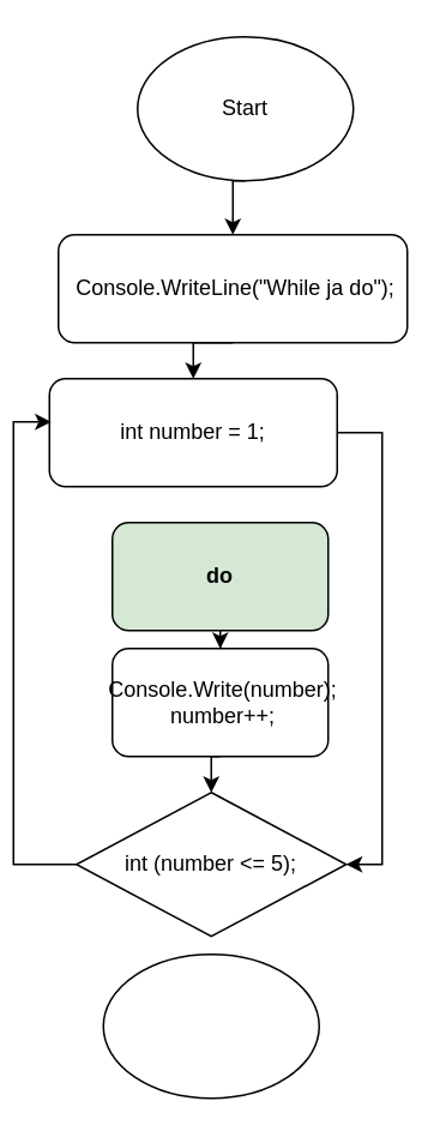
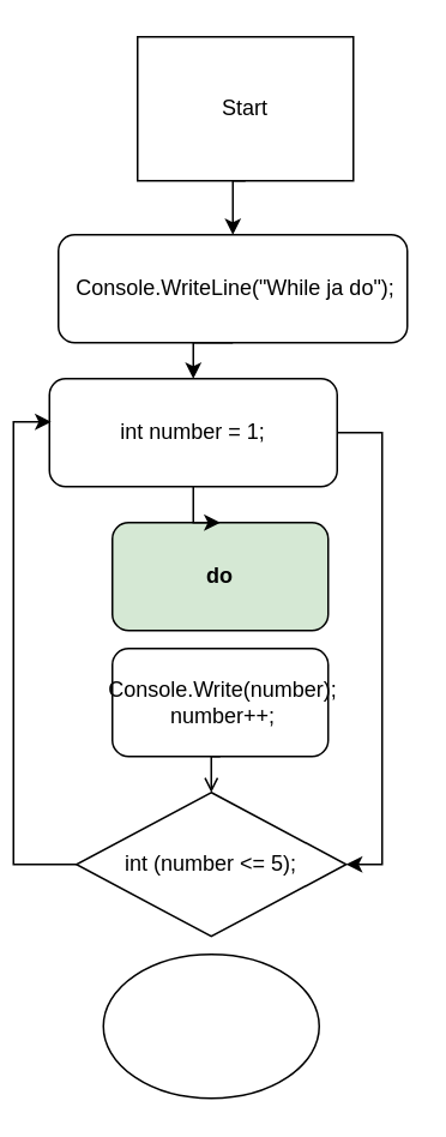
  <mxCell id="0" />
  <mxCell id="1" parent="0" />
  <mxCell id="2" style="edgeStyle=orthogonalEdgeStyle;rounded=0;orthogonalLoop=1;jettySize=auto;html=1;exitX=0.5;exitY=1;exitDx=0;exitDy=0;entryX=0.5;entryY=0;entryDx=0;entryDy=0;" edge="1" parent="1" source="3" target="10"><mxGeometry relative="1" as="geometry" /></mxCell>
  <mxCell id="3" value="&amp;nbsp;Console.WriteLine(&quot;While ja do&quot;);" style="rounded=1;whiteSpace=wrap;html=1;" vertex="1" parent="1"><mxGeometry x="25" y="130" width="194" height="60" as="geometry" /></mxCell>
  <mxCell id="4" style="edgeStyle=orthogonalEdgeStyle;rounded=0;orthogonalLoop=1;jettySize=auto;html=1;exitX=0.5;exitY=1;exitDx=0;exitDy=0;entryX=0.5;entryY=0;entryDx=0;entryDy=0;" edge="1" parent="1" source="5" target="3"><mxGeometry relative="1" as="geometry" /></mxCell>
- <mxCell id="5" value="Start" style="ellipse;whiteSpace=wrap;html=1;" vertex="1" parent="1"><mxGeometry x="69" y="20" width="120" height="80" as="geometry" /></mxCell>
- <mxCell id="6" style="edgeStyle=orthogonalEdgeStyle;rounded=0;orthogonalLoop=1;jettySize=auto;html=1;exitX=0.5;exitY=1;exitDx=0;exitDy=0;" edge="1" parent="1" source="7" target="13"><mxGeometry relative="1" as="geometry" /></mxCell>
+ <mxCell id="5" value="Start" style="whiteSpace=wrap;html=1;rounded=0;" vertex="1" parent="1"><mxGeometry x="69" y="20" width="120" height="80" as="geometry" /></mxCell>
  <mxCell id="7" value="&lt;b&gt;do&lt;/b&gt;" style="rounded=1;whiteSpace=wrap;html=1;fillColor=#d5e8d4;" vertex="1" parent="1"><mxGeometry x="55" y="290" width="120" height="60" as="geometry" /></mxCell>
+ <mxCell id="8" style="edgeStyle=orthogonalEdgeStyle;rounded=0;orthogonalLoop=1;jettySize=auto;html=1;exitX=0.5;exitY=1;exitDx=0;exitDy=0;" edge="1" parent="1" source="10" target="7"><mxGeometry relative="1" as="geometry" /></mxCell>
  <mxCell id="9" style="edgeStyle=orthogonalEdgeStyle;rounded=0;orthogonalLoop=1;jettySize=auto;html=1;exitX=1;exitY=0.5;exitDx=0;exitDy=0;entryX=1;entryY=0.5;entryDx=0;entryDy=0;" edge="1" parent="1" source="10" target="11"><mxGeometry relative="1" as="geometry" /></mxCell>
  <mxCell id="10" value="int number = 1;" style="rounded=1;whiteSpace=wrap;html=1;" vertex="1" parent="1"><mxGeometry x="20" y="210" width="160" height="60" as="geometry" /></mxCell>
  <mxCell id="11" value="int (number &amp;lt;= 5);" style="rhombus;whiteSpace=wrap;html=1;" vertex="1" parent="1"><mxGeometry x="35" y="440" width="150" height="80" as="geometry" /></mxCell>
- <mxCell id="12" style="edgeStyle=orthogonalEdgeStyle;rounded=0;orthogonalLoop=1;jettySize=auto;html=1;exitX=0.5;exitY=1;exitDx=0;exitDy=0;entryX=0.5;entryY=0;entryDx=0;entryDy=0;" edge="1" parent="1" source="13" target="11"><mxGeometry relative="1" as="geometry" /></mxCell>
+ <mxCell id="12" style="edgeStyle=orthogonalEdgeStyle;rounded=0;orthogonalLoop=1;jettySize=auto;html=1;exitX=0.5;exitY=1;exitDx=0;exitDy=0;entryX=0.5;entryY=0;entryDx=0;entryDy=0;endArrow=open;" edge="1" parent="1" source="13" target="11"><mxGeometry relative="1" as="geometry" /></mxCell>
  <mxCell id="13" value="&lt;div&gt;&amp;nbsp;Console.Write(number);&lt;/div&gt;&lt;div&gt;&amp;nbsp;number++;&lt;/div&gt;" style="rounded=1;whiteSpace=wrap;html=1;" vertex="1" parent="1"><mxGeometry x="55" y="360" width="120" height="60" as="geometry" /></mxCell>
  <mxCell id="14" style="edgeStyle=orthogonalEdgeStyle;rounded=0;orthogonalLoop=1;jettySize=auto;html=1;exitX=0;exitY=0.5;exitDx=0;exitDy=0;entryX=0.006;entryY=0.4;entryDx=0;entryDy=0;entryPerimeter=0;" edge="1" parent="1" source="11" target="10"><mxGeometry relative="1" as="geometry" /></mxCell>
  <mxCell id="15" value="" style="ellipse;whiteSpace=wrap;html=1;" vertex="1" parent="1"><mxGeometry x="50" y="530" width="120" height="80" as="geometry" /></mxCell>
